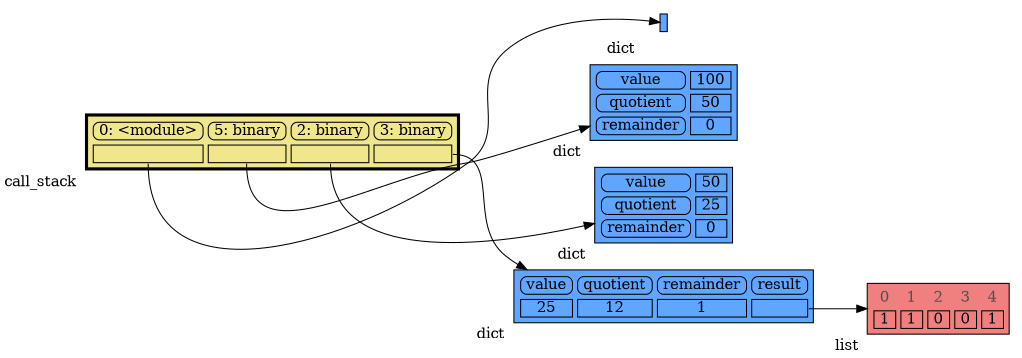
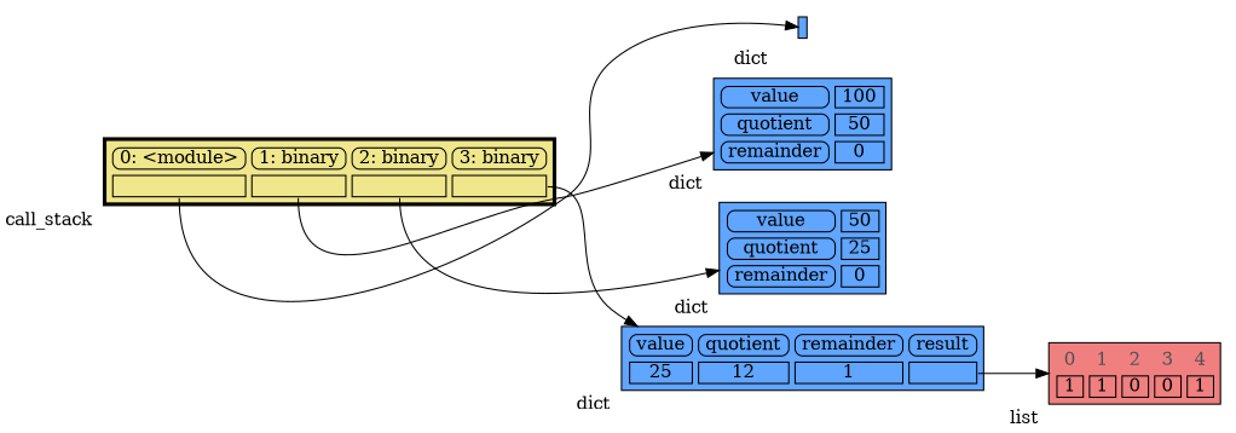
  digraph {
    rankdir=LR
    node [shape=plaintext xlabel=dict]
    edge [style=solid headport=table]
    n1 [label=< <TABLE BORDER="1" CELLBORDER="1" CELLSPACING="0" CELLPADDING="0" BGCOLOR="#60a5ff" PORT="table">     <TR><TD BORDER="0"> </TD></TR> </TABLE> >]
    n2 [label=< <TABLE BORDER="1" CELLBORDER="1" CELLSPACING="5" CELLPADDING="0" BGCOLOR="#60a5ff" PORT="table">     <TR><TD BORDER="1" STYLE="ROUNDED"> value </TD><TD BORDER="1"> 100 </TD></TR>     <TR><TD BORDER="1" STYLE="ROUNDED"> quotient </TD><TD BORDER="1"> 50 </TD></TR>     <TR><TD BORDER="1" STYLE="ROUNDED"> remainder </TD><TD BORDER="1"> 0 </TD></TR> </TABLE> >]
    n3 [label=< <TABLE BORDER="1" CELLBORDER="1" CELLSPACING="5" CELLPADDING="0" BGCOLOR="#60a5ff" PORT="table">     <TR><TD BORDER="1" STYLE="ROUNDED"> value </TD><TD BORDER="1"> 50 </TD></TR>     <TR><TD BORDER="1" STYLE="ROUNDED"> quotient </TD><TD BORDER="1"> 25 </TD></TR>     <TR><TD BORDER="1" STYLE="ROUNDED"> remainder </TD><TD BORDER="1"> 0 </TD></TR> </TABLE> >]
    n4 [label=< <TABLE BORDER="1" CELLBORDER="1" CELLSPACING="5" CELLPADDING="0" BGCOLOR="#60a5ff" PORT="table">     <TR><TD BORDER="1" STYLE="ROUNDED"> value </TD><TD BORDER="1" STYLE="ROUNDED"> quotient </TD><TD BORDER="1" STYLE="ROUNDED"> remainder </TD><TD BORDER="1" STYLE="ROUNDED"> result </TD></TR>     <TR><TD BORDER="1"> 25 </TD><TD BORDER="1"> 12 </TD><TD BORDER="1"> 1 </TD><TD BORDER="1" PORT="ref0"> </TD></TR> </TABLE> >]
    n5 [label=< <TABLE BORDER="1" CELLBORDER="1" CELLSPACING="5" CELLPADDING="0" BGCOLOR="lightcoral" PORT="table">     <TR><TD BORDER="0"><font color="#505050">0</font></TD><TD BORDER="0"><font color="#505050">1</font></TD><TD BORDER="0"><font color="#505050">2</font></TD><TD BORDER="0"><font color="#505050">3</font></TD><TD BORDER="0"><font color="#505050">4</font></TD></TR>     <TR><TD BORDER="1"> 1 </TD><TD BORDER="1"> 1 </TD><TD BORDER="1"> 0 </TD><TD BORDER="1"> 0 </TD><TD BORDER="1"> 1 </TD></TR> </TABLE> > xlabel=list]
-   n6 [label=< <TABLE BORDER="3" CELLBORDER="1" CELLSPACING="5" CELLPADDING="0" BGCOLOR="khaki" PORT="table">     <TR><TD BORDER="1" STYLE="ROUNDED"> 0: &lt;module&gt; </TD><TD BORDER="1" STYLE="ROUNDED"> 5: binary </TD><TD BORDER="1" STYLE="ROUNDED"> 2: binary </TD><TD BORDER="1" STYLE="ROUNDED"> 3: binary </TD></TR>     <TR><TD BORDER="1" PORT="ref0"> </TD><TD BORDER="1" PORT="ref1"> </TD><TD BORDER="1" PORT="ref2"> </TD><TD BORDER="1" PORT="ref3"> </TD></TR> </TABLE> > xlabel=call_stack]
+   n6 [label=< <TABLE BORDER="3" CELLBORDER="1" CELLSPACING="5" CELLPADDING="0" BGCOLOR="khaki" PORT="table">     <TR><TD BORDER="1" STYLE="ROUNDED"> 0: &lt;module&gt; </TD><TD BORDER="1" STYLE="ROUNDED"> 1: binary </TD><TD BORDER="1" STYLE="ROUNDED"> 2: binary </TD><TD BORDER="1" STYLE="ROUNDED"> 3: binary </TD></TR>     <TR><TD BORDER="1" PORT="ref0"> </TD><TD BORDER="1" PORT="ref1"> </TD><TD BORDER="1" PORT="ref2"> </TD><TD BORDER="1" PORT="ref3"> </TD></TR> </TABLE> > xlabel=call_stack]
    subgraph sub_1 {
      rank=same
      n1
      n2
      n3
      n4
    }
    n1 -> n2 [style=invis weight=10 headport=""]
    n2 -> n3 [style=invis weight=10 headport=""]
    n3 -> n4 [style=invis weight=10 headport=""]
    n4 -> n5 [tailport=ref0]
    n6 -> n1 [tailport=ref0]
    n6 -> n2 [tailport=ref1]
    n6 -> n3 [tailport=ref2]
    n6 -> n4 [tailport=ref3]
  }
